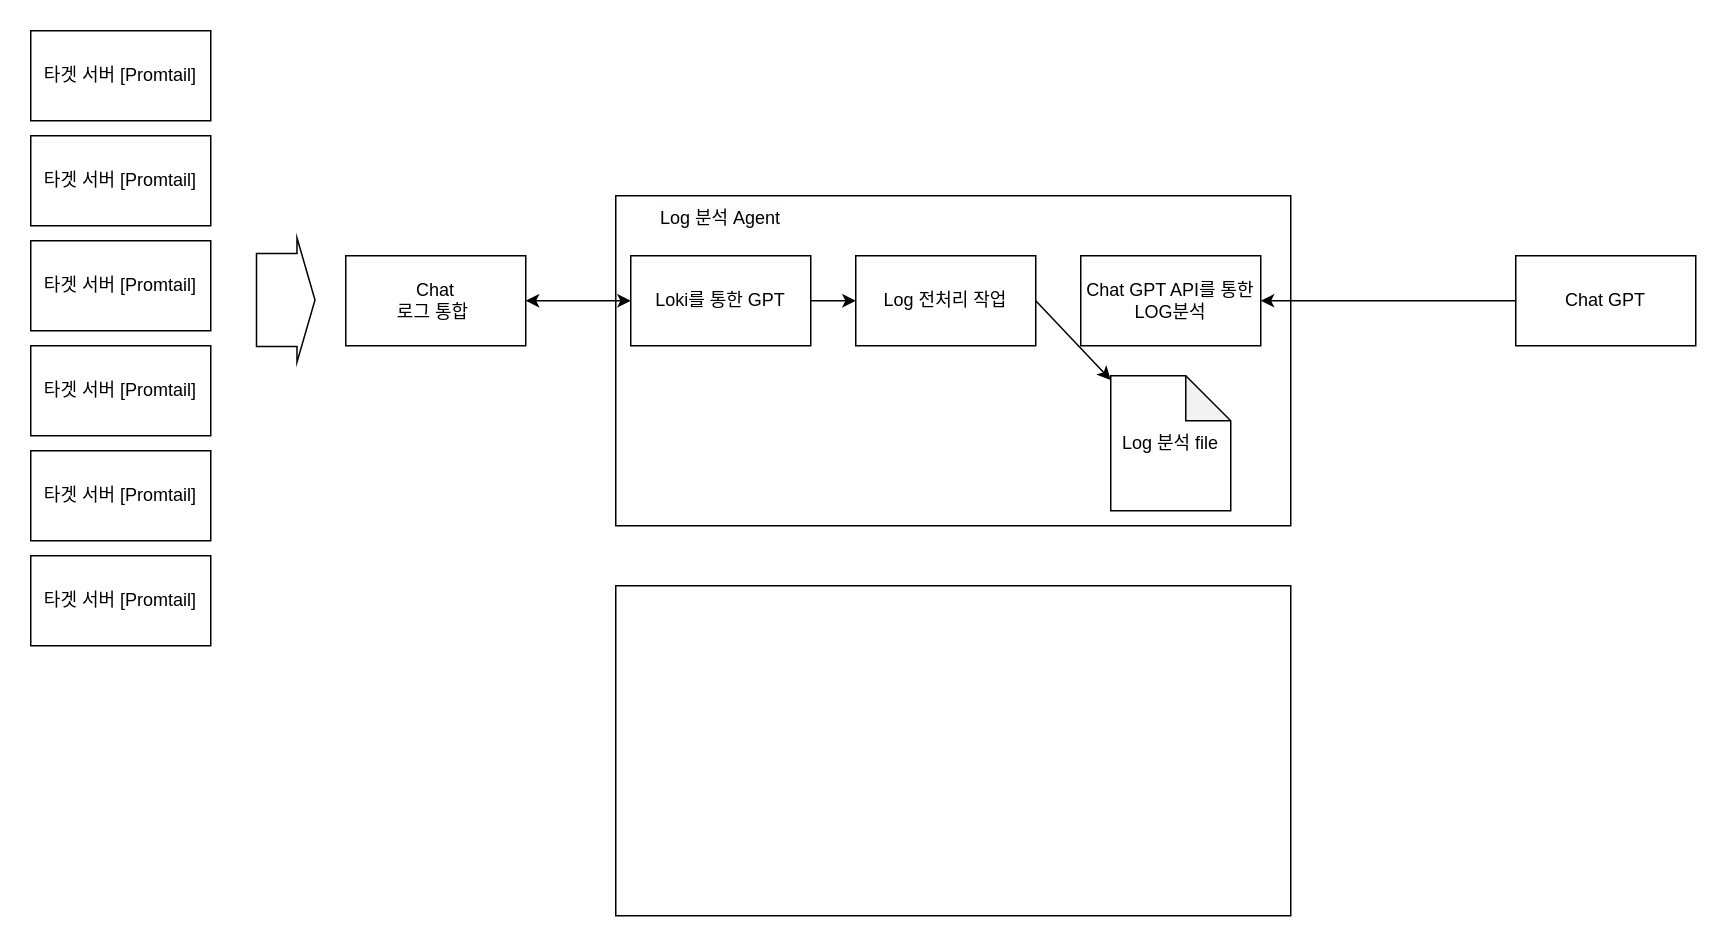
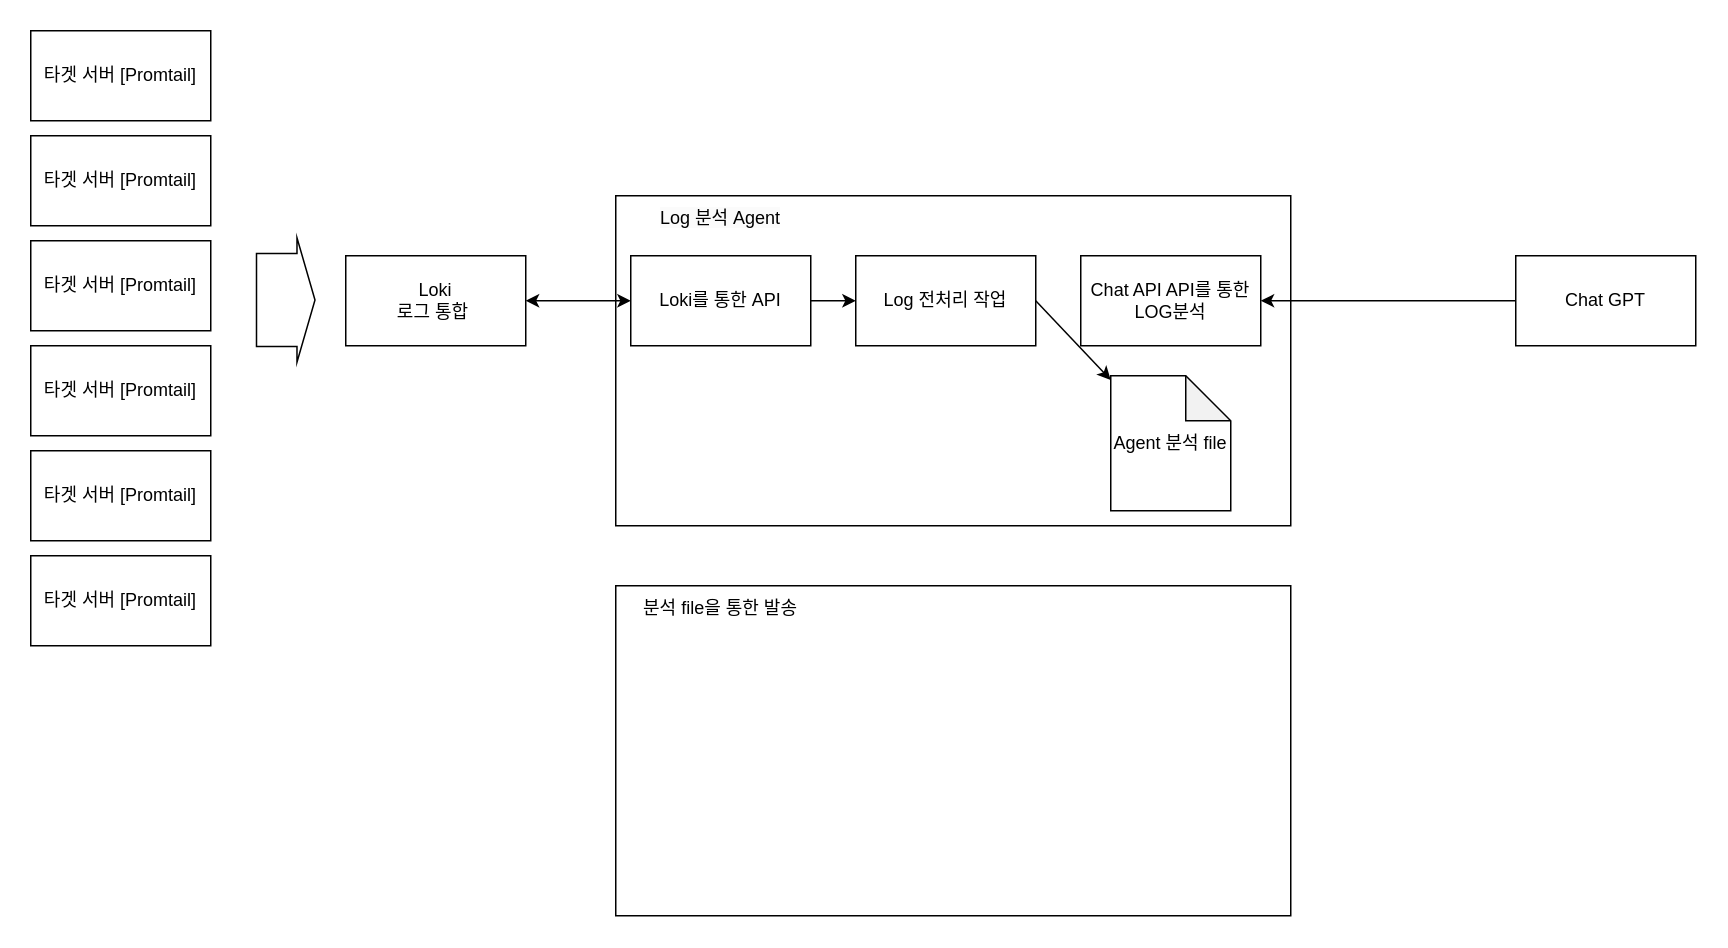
  <mxCell id="0" />
  <mxCell id="1" parent="0" />
  <mxCell id="2" value="타겟 서버 [Promtail]" style="rounded=0;whiteSpace=wrap;html=1;" vertex="1" parent="1"><mxGeometry x="20" y="20" width="120" height="60" as="geometry" /></mxCell>
  <mxCell id="3" value="" style="rounded=0;whiteSpace=wrap;html=1;" vertex="1" parent="1"><mxGeometry x="410" y="130" width="450" height="220" as="geometry" /></mxCell>
- <mxCell id="4" value="Loki를 통한 GPT" style="rounded=0;whiteSpace=wrap;html=1;" vertex="1" parent="1"><mxGeometry x="420" y="170" width="120" height="60" as="geometry" /></mxCell>
+ <mxCell id="4" value="Loki를 통한 API" style="rounded=0;whiteSpace=wrap;html=1;" vertex="1" parent="1"><mxGeometry x="420" y="170" width="120" height="60" as="geometry" /></mxCell>
  <mxCell id="5" value="&lt;meta charset=&quot;utf-8&quot;&gt;&lt;span style=&quot;color: rgb(0, 0, 0); font-family: Helvetica; font-size: 12px; font-style: normal; font-variant-ligatures: normal; font-variant-caps: normal; font-weight: 400; letter-spacing: normal; orphans: 2; text-align: center; text-indent: 0px; text-transform: none; widows: 2; word-spacing: 0px; -webkit-text-stroke-width: 0px; white-space: normal; background-color: rgb(251, 251, 251); text-decoration-thickness: initial; text-decoration-style: initial; text-decoration-color: initial; display: inline !important; float: none;&quot;&gt;Log 분석 Agent&lt;/span&gt;" style="text;html=1;align=center;verticalAlign=middle;whiteSpace=wrap;rounded=0;" vertex="1" parent="1"><mxGeometry x="410" y="130" width="140" height="30" as="geometry" /></mxCell>
- <mxCell id="6" value="Chat&lt;div&gt;로그 통합&amp;nbsp;&lt;/div&gt;" style="rounded=0;whiteSpace=wrap;html=1;" vertex="1" parent="1"><mxGeometry x="230" y="170" width="120" height="60" as="geometry" /></mxCell>
+ <mxCell id="6" value="Loki&lt;div&gt;로그 통합&amp;nbsp;&lt;/div&gt;" style="rounded=0;whiteSpace=wrap;html=1;" vertex="1" parent="1"><mxGeometry x="230" y="170" width="120" height="60" as="geometry" /></mxCell>
  <mxCell id="7" value="Log 전처리 작업" style="rounded=0;whiteSpace=wrap;html=1;" vertex="1" parent="1"><mxGeometry x="570" y="170" width="120" height="60" as="geometry" /></mxCell>
- <mxCell id="8" value="Chat GPT API를 통한&lt;div&gt;LOG분석&lt;/div&gt;" style="rounded=0;whiteSpace=wrap;html=1;" vertex="1" parent="1"><mxGeometry x="720" y="170" width="120" height="60" as="geometry" /></mxCell>
+ <mxCell id="8" value="Chat API API를 통한&lt;div&gt;LOG분석&lt;/div&gt;" style="rounded=0;whiteSpace=wrap;html=1;" vertex="1" parent="1"><mxGeometry x="720" y="170" width="120" height="60" as="geometry" /></mxCell>
  <mxCell id="9" value="Chat GPT" style="rounded=0;whiteSpace=wrap;html=1;" vertex="1" parent="1"><mxGeometry x="1010" y="170" width="120" height="60" as="geometry" /></mxCell>
  <mxCell id="10" value="" style="endArrow=none;startArrow=classic;html=1;rounded=0;entryX=0;entryY=0.5;entryDx=0;entryDy=0;exitX=1;exitY=0.5;exitDx=0;exitDy=0;" edge="1" parent="1" source="8" target="9"><mxGeometry width="50" height="50" relative="1" as="geometry"><mxPoint x="600" y="320" as="sourcePoint" /><mxPoint x="650" y="270" as="targetPoint" /></mxGeometry></mxCell>
  <mxCell id="11" value="" style="endArrow=classic;html=1;rounded=0;exitX=1;exitY=0.5;exitDx=0;exitDy=0;entryX=0;entryY=0.5;entryDx=0;entryDy=0;" edge="1" parent="1" source="4" target="7"><mxGeometry width="50" height="50" relative="1" as="geometry"><mxPoint x="600" y="320" as="sourcePoint" /><mxPoint x="650" y="270" as="targetPoint" /></mxGeometry></mxCell>
  <mxCell id="12" value="" style="endArrow=classic;html=1;rounded=0;exitX=1;exitY=0.5;exitDx=0;exitDy=0;" edge="1" parent="1" source="7" target="14"><mxGeometry width="50" height="50" relative="1" as="geometry"><mxPoint x="550" y="210" as="sourcePoint" /><mxPoint x="580" y="210" as="targetPoint" /></mxGeometry></mxCell>
  <mxCell id="13" value="" style="endArrow=classic;startArrow=classic;html=1;rounded=0;exitX=1;exitY=0.5;exitDx=0;exitDy=0;entryX=0;entryY=0.5;entryDx=0;entryDy=0;" edge="1" parent="1" source="6" target="4"><mxGeometry width="50" height="50" relative="1" as="geometry"><mxPoint x="620" y="260" as="sourcePoint" /><mxPoint x="670" y="210" as="targetPoint" /></mxGeometry></mxCell>
- <mxCell id="14" value="Log 분석 file" style="shape=note;whiteSpace=wrap;html=1;backgroundOutline=1;darkOpacity=0.05;" vertex="1" parent="1"><mxGeometry x="740" y="250" width="80" height="90" as="geometry" /></mxCell>
+ <mxCell id="14" value="Agent 분석 file" style="shape=note;whiteSpace=wrap;html=1;backgroundOutline=1;darkOpacity=0.05;" vertex="1" parent="1"><mxGeometry x="740" y="250" width="80" height="90" as="geometry" /></mxCell>
  <mxCell id="15" value="타겟 서버 [Promtail]" style="rounded=0;whiteSpace=wrap;html=1;" vertex="1" parent="1"><mxGeometry x="20" y="90" width="120" height="60" as="geometry" /></mxCell>
  <mxCell id="16" value="타겟 서버 [Promtail]" style="rounded=0;whiteSpace=wrap;html=1;" vertex="1" parent="1"><mxGeometry x="20" y="160" width="120" height="60" as="geometry" /></mxCell>
  <mxCell id="17" value="타겟 서버 [Promtail]" style="rounded=0;whiteSpace=wrap;html=1;" vertex="1" parent="1"><mxGeometry x="20" y="230" width="120" height="60" as="geometry" /></mxCell>
  <mxCell id="18" value="타겟 서버 [Promtail]" style="rounded=0;whiteSpace=wrap;html=1;" vertex="1" parent="1"><mxGeometry x="20" y="300" width="120" height="60" as="geometry" /></mxCell>
  <mxCell id="19" value="타겟 서버 [Promtail]" style="rounded=0;whiteSpace=wrap;html=1;" vertex="1" parent="1"><mxGeometry x="20" y="370" width="120" height="60" as="geometry" /></mxCell>
  <mxCell id="20" value="" style="shape=flexArrow;endArrow=classic;html=1;rounded=0;width=62;endSize=3.67;" edge="1" parent="1"><mxGeometry width="50" height="50" relative="1" as="geometry"><mxPoint x="170" y="199.5" as="sourcePoint" /><mxPoint x="210" y="199.5" as="targetPoint" /></mxGeometry></mxCell>
  <mxCell id="21" value="" style="rounded=0;whiteSpace=wrap;html=1;" vertex="1" parent="1"><mxGeometry x="410" y="390" width="450" height="220" as="geometry" /></mxCell>
+ <mxCell id="22" value="분석 file을 통한 발송" style="text;html=1;align=center;verticalAlign=middle;whiteSpace=wrap;rounded=0;" vertex="1" parent="1"><mxGeometry x="410" y="390" width="140" height="30" as="geometry" /></mxCell>
